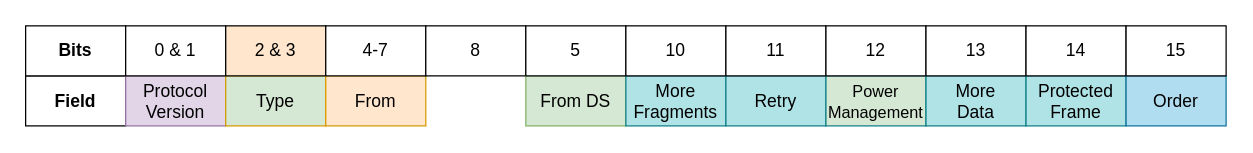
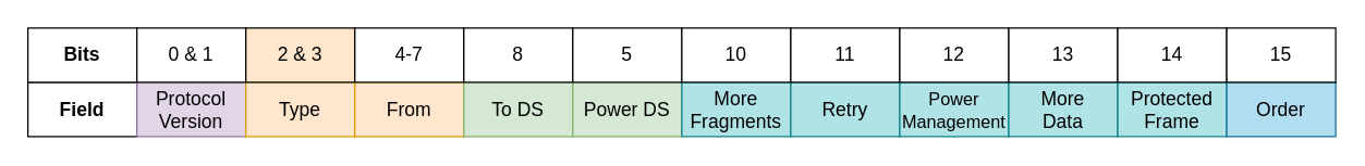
  <mxCell id="0" />
  <mxCell id="1" parent="0" />
  <mxCell id="2" value="Field" style="rounded=0;whiteSpace=wrap;html=1;fontStyle=1;fontSize=14;" vertex="1" parent="1"><mxGeometry x="20" y="60" width="80" height="40" as="geometry" /></mxCell>
  <mxCell id="3" value="Bits" style="whiteSpace=wrap;html=1;fontStyle=1;fontSize=14;" vertex="1" parent="1"><mxGeometry x="20" y="20" width="80" height="40" as="geometry" /></mxCell>
  <mxCell id="4" value="Protocol Version" style="rounded=0;whiteSpace=wrap;html=1;fontSize=14;fillColor=#e1d5e7;strokeColor=#9673a6;" vertex="1" parent="1"><mxGeometry x="100" y="60" width="80" height="40" as="geometry" /></mxCell>
  <mxCell id="5" value="0 &amp;amp; 1" style="rounded=0;whiteSpace=wrap;html=1;fontSize=14;" vertex="1" parent="1"><mxGeometry x="100" y="20" width="80" height="40" as="geometry" /></mxCell>
- <mxCell id="6" value="Type" style="rounded=0;whiteSpace=wrap;html=1;fontSize=14;fillColor=#d5e8d4;strokeColor=#d79b00;" vertex="1" parent="1"><mxGeometry x="180" y="60" width="80" height="40" as="geometry" /></mxCell>
+ <mxCell id="6" value="Type" style="rounded=0;whiteSpace=wrap;html=1;fontSize=14;fillColor=#ffe6cc;strokeColor=#d79b00;" vertex="1" parent="1"><mxGeometry x="180" y="60" width="80" height="40" as="geometry" /></mxCell>
  <mxCell id="7" value="2 &amp;amp; 3" style="rounded=0;whiteSpace=wrap;html=1;fontSize=14;fillColor=#ffe6cc;" vertex="1" parent="1"><mxGeometry x="180" y="20" width="80" height="40" as="geometry" /></mxCell>
  <mxCell id="8" value="From" style="rounded=0;whiteSpace=wrap;html=1;fontSize=14;fillColor=#ffe6cc;strokeColor=#d79b00;" vertex="1" parent="1"><mxGeometry x="260" y="60" width="80" height="40" as="geometry" /></mxCell>
  <mxCell id="9" value="4-7" style="rounded=0;whiteSpace=wrap;html=1;fontSize=14;" vertex="1" parent="1"><mxGeometry x="260" y="20" width="80" height="40" as="geometry" /></mxCell>
+ <mxCell id="10" value="To DS" style="rounded=0;whiteSpace=wrap;html=1;fontSize=14;fillColor=#d5e8d4;strokeColor=#82b366;" vertex="1" parent="1"><mxGeometry x="340" y="60" width="80" height="40" as="geometry" /></mxCell>
  <mxCell id="11" value="8" style="rounded=0;whiteSpace=wrap;html=1;fontSize=14;" vertex="1" parent="1"><mxGeometry x="340" y="20" width="80" height="40" as="geometry" /></mxCell>
- <mxCell id="12" value="From DS" style="rounded=0;whiteSpace=wrap;html=1;fontSize=14;fillColor=#d5e8d4;strokeColor=#82b366;" vertex="1" parent="1"><mxGeometry x="420" y="60" width="80" height="40" as="geometry" /></mxCell>
+ <mxCell id="12" value="Power DS" style="rounded=0;whiteSpace=wrap;html=1;fontSize=14;fillColor=#d5e8d4;strokeColor=#82b366;" vertex="1" parent="1"><mxGeometry x="420" y="60" width="80" height="40" as="geometry" /></mxCell>
  <mxCell id="13" value="5" style="rounded=0;whiteSpace=wrap;html=1;fontSize=14;" vertex="1" parent="1"><mxGeometry x="420" y="20" width="80" height="40" as="geometry" /></mxCell>
  <mxCell id="14" value="More Fragments" style="rounded=0;whiteSpace=wrap;html=1;fontSize=14;fillColor=#b0e3e6;strokeColor=#0e8088;" vertex="1" parent="1"><mxGeometry x="500" y="60" width="80" height="40" as="geometry" /></mxCell>
  <mxCell id="15" value="10" style="rounded=0;whiteSpace=wrap;html=1;fontSize=14;" vertex="1" parent="1"><mxGeometry x="500" y="20" width="80" height="40" as="geometry" /></mxCell>
  <mxCell id="16" value="Retry" style="rounded=0;whiteSpace=wrap;html=1;fontSize=14;fillColor=#b0e3e6;strokeColor=#0e8088;" vertex="1" parent="1"><mxGeometry x="580" y="60" width="80" height="40" as="geometry" /></mxCell>
  <mxCell id="17" value="11" style="rounded=0;whiteSpace=wrap;html=1;fontSize=14;" vertex="1" parent="1"><mxGeometry x="580" y="20" width="80" height="40" as="geometry" /></mxCell>
- <mxCell id="18" value="&lt;font style=&quot;font-size: 13px;&quot;&gt;Power Management&lt;/font&gt;" style="rounded=0;whiteSpace=wrap;html=1;fontSize=14;fillColor=#d5e8d4;strokeColor=#0e8088;" vertex="1" parent="1"><mxGeometry x="660" y="60" width="80" height="40" as="geometry" /></mxCell>
+ <mxCell id="18" value="&lt;font style=&quot;font-size: 13px;&quot;&gt;Power Management&lt;/font&gt;" style="rounded=0;whiteSpace=wrap;html=1;fontSize=14;fillColor=#b0e3e6;strokeColor=#0e8088;" vertex="1" parent="1"><mxGeometry x="660" y="60" width="80" height="40" as="geometry" /></mxCell>
  <mxCell id="19" value="12" style="rounded=0;whiteSpace=wrap;html=1;fontSize=14;" vertex="1" parent="1"><mxGeometry x="660" y="20" width="80" height="40" as="geometry" /></mxCell>
  <mxCell id="20" value="&lt;div&gt;More&lt;/div&gt;&lt;div&gt;Data&lt;br&gt;&lt;/div&gt;" style="rounded=0;whiteSpace=wrap;html=1;fontSize=14;fillColor=#b0e3e6;strokeColor=#0e8088;" vertex="1" parent="1"><mxGeometry x="740" y="60" width="80" height="40" as="geometry" /></mxCell>
  <mxCell id="21" value="13" style="rounded=0;whiteSpace=wrap;html=1;fontSize=14;" vertex="1" parent="1"><mxGeometry x="740" y="20" width="80" height="40" as="geometry" /></mxCell>
  <mxCell id="22" value="&lt;div&gt;Protected Frame&lt;br&gt;&lt;/div&gt;" style="rounded=0;whiteSpace=wrap;html=1;fontSize=14;fillColor=#b0e3e6;strokeColor=#0e8088;" vertex="1" parent="1"><mxGeometry x="820" y="60" width="80" height="40" as="geometry" /></mxCell>
  <mxCell id="23" value="14" style="rounded=0;whiteSpace=wrap;html=1;fontSize=14;" vertex="1" parent="1"><mxGeometry x="820" y="20" width="80" height="40" as="geometry" /></mxCell>
  <mxCell id="24" value="Order" style="rounded=0;whiteSpace=wrap;html=1;fontSize=14;fillColor=#b1ddf0;strokeColor=#10739e;" vertex="1" parent="1"><mxGeometry x="900" y="60" width="80" height="40" as="geometry" /></mxCell>
  <mxCell id="25" value="15" style="rounded=0;whiteSpace=wrap;html=1;fontSize=14;" vertex="1" parent="1"><mxGeometry x="900" y="20" width="80" height="40" as="geometry" /></mxCell>
